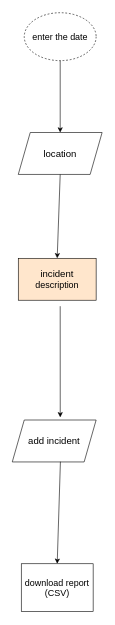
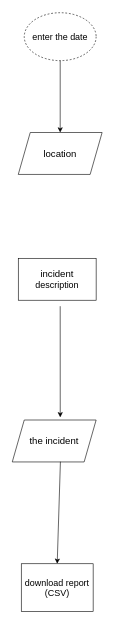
  <mxCell id="0" />
  <mxCell id="1" parent="0" />
  <mxCell id="2" value="&lt;font style=&quot;font-size: 15px;&quot;&gt;enter the date&lt;/font&gt;" style="ellipse;whiteSpace=wrap;html=1;dashed=1;" vertex="1" parent="1"><mxGeometry x="40" y="20" width="120" height="80" as="geometry" /></mxCell>
  <mxCell id="3" value="&lt;font style=&quot;font-size: 16px;&quot;&gt;location&lt;/font&gt;" style="shape=parallelogram;perimeter=parallelogramPerimeter;whiteSpace=wrap;html=1;fixedSize=1;" vertex="1" parent="1"><mxGeometry x="30" y="220" width="140" height="70" as="geometry" /></mxCell>
  <mxCell id="4" value="" style="endArrow=classic;html=1;rounded=0;exitX=0.5;exitY=1;exitDx=0;exitDy=0;entryX=0.5;entryY=0;entryDx=0;entryDy=0;" edge="1" parent="1" source="2" target="3"><mxGeometry width="50" height="50" relative="1" as="geometry"><mxPoint x="80" y="190" as="sourcePoint" /><mxPoint x="140" y="250" as="targetPoint" /></mxGeometry></mxCell>
- <mxCell id="5" value="" style="endArrow=classic;html=1;rounded=0;entryX=0.5;entryY=0;entryDx=0;entryDy=0;exitX=0.5;exitY=1;exitDx=0;exitDy=0;" edge="1" parent="1" source="3" target="6"><mxGeometry width="50" height="50" relative="1" as="geometry"><mxPoint x="100" y="300" as="sourcePoint" /><mxPoint x="96.83" y="420" as="targetPoint" /></mxGeometry></mxCell>
- <mxCell id="6" value="&lt;font style=&quot;font-size: 16px;&quot;&gt;incident &lt;/font&gt;&lt;font style=&quot;font-size: 15px;&quot;&gt;description&lt;/font&gt;" style="rounded=0;whiteSpace=wrap;html=1;fillColor=#ffe6cc;" vertex="1" parent="1"><mxGeometry x="30" y="430" width="130" height="70" as="geometry" /></mxCell>
- <mxCell id="7" value="&lt;span style=&quot;font-size: 16px;&quot;&gt;add incident&lt;/span&gt;" style="shape=parallelogram;perimeter=parallelogramPerimeter;whiteSpace=wrap;html=1;fixedSize=1;" vertex="1" parent="1"><mxGeometry x="20" y="700" width="140" height="70" as="geometry" /></mxCell>
+ <mxCell id="6" value="&lt;font style=&quot;font-size: 16px;&quot;&gt;incident &lt;/font&gt;&lt;font style=&quot;font-size: 15px;&quot;&gt;description&lt;/font&gt;" style="rounded=0;whiteSpace=wrap;html=1;" vertex="1" parent="1"><mxGeometry x="30" y="430" width="130" height="70" as="geometry" /></mxCell>
+ <mxCell id="7" value="&lt;span style=&quot;font-size: 16px;&quot;&gt;the incident&lt;/span&gt;" style="shape=parallelogram;perimeter=parallelogramPerimeter;whiteSpace=wrap;html=1;fixedSize=1;" vertex="1" parent="1"><mxGeometry x="20" y="700" width="140" height="70" as="geometry" /></mxCell>
  <mxCell id="8" value="" style="endArrow=classic;html=1;rounded=0;entryX=0.572;entryY=-0.064;entryDx=0;entryDy=0;entryPerimeter=0;" edge="1" parent="1" target="7"><mxGeometry width="50" height="50" relative="1" as="geometry"><mxPoint x="100" y="510" as="sourcePoint" /><mxPoint x="140" y="540" as="targetPoint" /></mxGeometry></mxCell>
  <mxCell id="9" value="&lt;font style=&quot;font-size: 15px;&quot;&gt;download &lt;/font&gt;&lt;font style=&quot;font-size: 15px;&quot;&gt;report &lt;/font&gt;&lt;font style=&quot;font-size: 15px;&quot;&gt;(CSV)&lt;/font&gt;" style="whiteSpace=wrap;html=1;rounded=0;" vertex="1" parent="1"><mxGeometry x="35" y="940" width="120" height="80" as="geometry" /></mxCell>
  <mxCell id="10" value="" style="endArrow=classic;html=1;rounded=0;exitX=0.574;exitY=0.995;exitDx=0;exitDy=0;entryX=0.5;entryY=0;entryDx=0;entryDy=0;exitPerimeter=0;" edge="1" parent="1" source="7" target="9"><mxGeometry width="50" height="50" relative="1" as="geometry"><mxPoint x="90" y="740" as="sourcePoint" /><mxPoint x="140" y="690" as="targetPoint" /></mxGeometry></mxCell>
